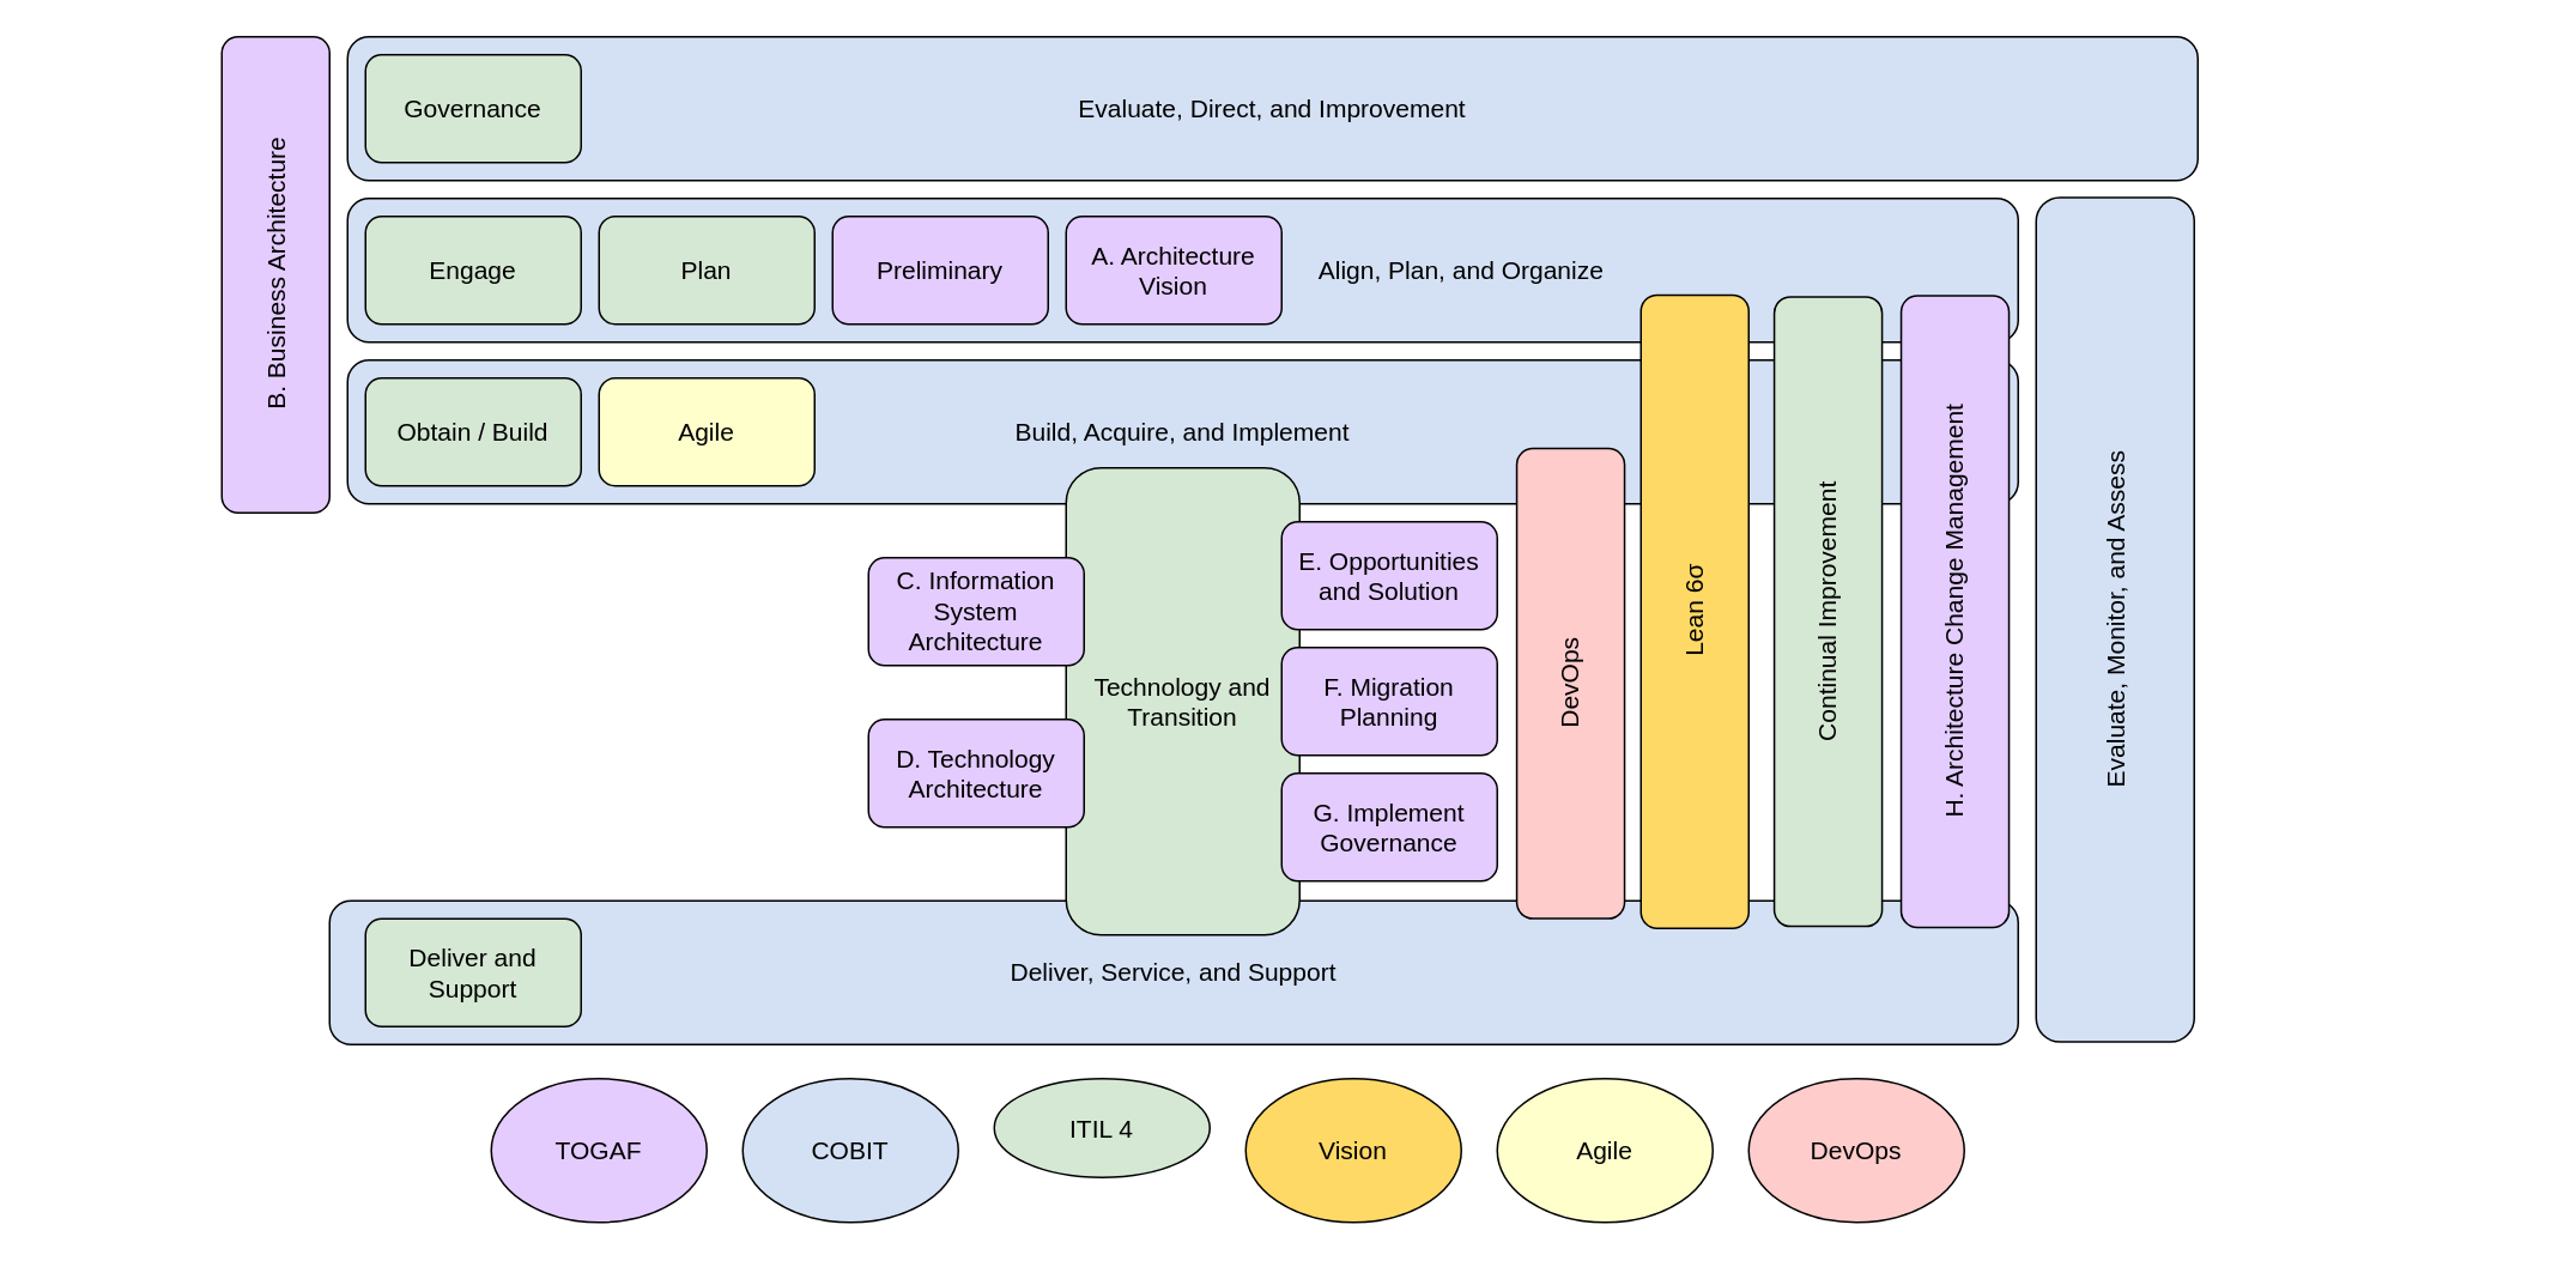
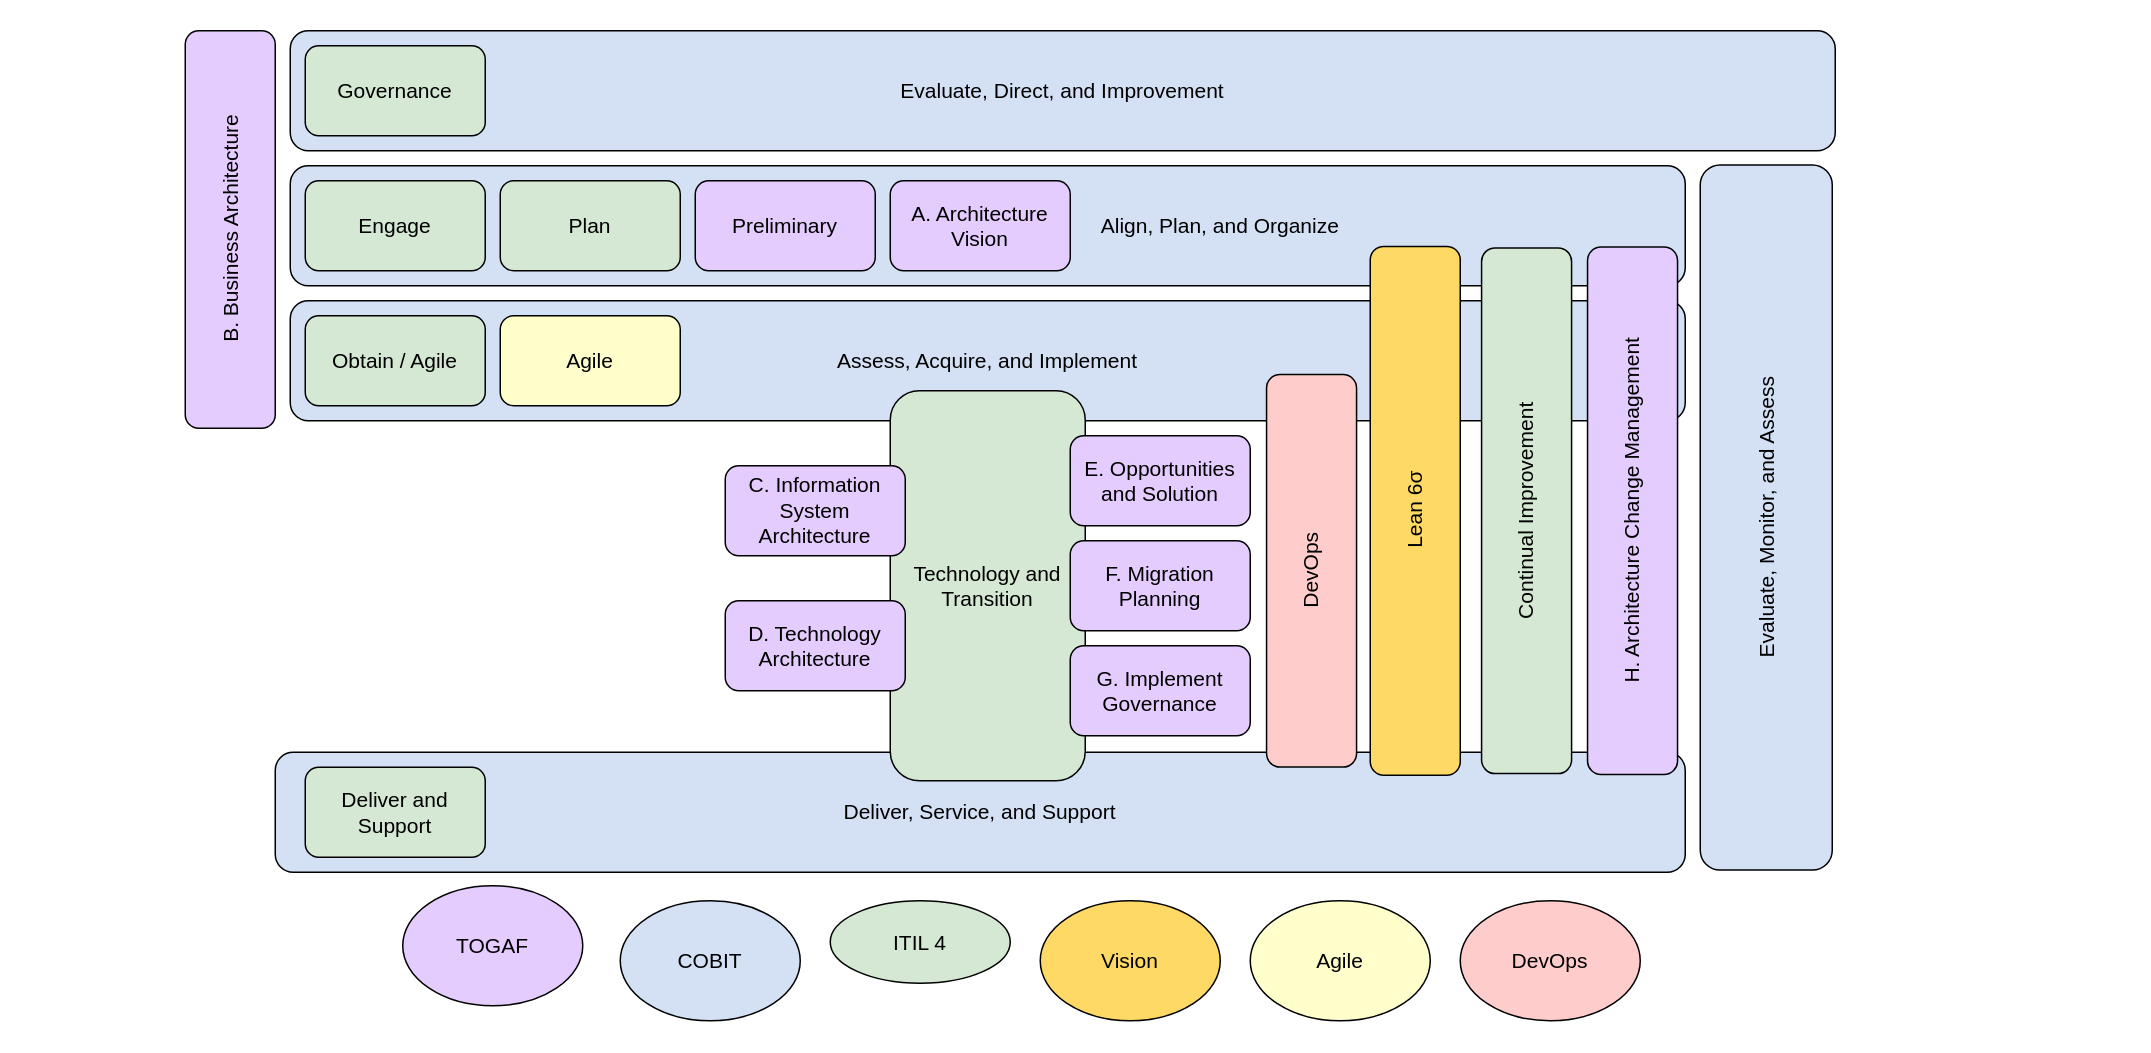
  <mxCell id="0" />
  <mxCell id="1" parent="0" />
  <mxCell id="2" value="&lt;font style=&quot;font-size: 14px&quot;&gt;Evaluate, Direct, and Improvement&lt;/font&gt;" style="rounded=1;whiteSpace=wrap;html=1;fillColor=#D4E1F5;" vertex="1" parent="1"><mxGeometry x="193" y="20" width="1030" height="80" as="geometry" /></mxCell>
  <mxCell id="3" value="&lt;font style=&quot;font-size: 14px&quot;&gt;&amp;nbsp; &amp;nbsp; &amp;nbsp; &amp;nbsp; &amp;nbsp; &amp;nbsp; &amp;nbsp; &amp;nbsp; &amp;nbsp; &amp;nbsp; &amp;nbsp; &amp;nbsp; &amp;nbsp; &amp;nbsp; &amp;nbsp; &amp;nbsp; &amp;nbsp; &amp;nbsp; &amp;nbsp; &amp;nbsp; &amp;nbsp; &amp;nbsp; &amp;nbsp; &amp;nbsp; &amp;nbsp; &amp;nbsp; &amp;nbsp; &amp;nbsp; &amp;nbsp; &amp;nbsp; &amp;nbsp; &amp;nbsp; &amp;nbsp; &amp;nbsp; &amp;nbsp; &amp;nbsp; &amp;nbsp; &amp;nbsp; &amp;nbsp; &amp;nbsp; Align, Plan, and Organize&lt;/font&gt;" style="rounded=1;whiteSpace=wrap;html=1;fillColor=#D4E1F5;" vertex="1" parent="1"><mxGeometry x="193" y="110" width="930" height="80" as="geometry" /></mxCell>
- <mxCell id="4" value="&lt;font style=&quot;font-size: 14px&quot;&gt;Build, Acquire, and Implement&lt;/font&gt;" style="rounded=1;whiteSpace=wrap;html=1;fillColor=#D4E1F5;" vertex="1" parent="1"><mxGeometry x="193" y="200" width="930" height="80" as="geometry" /></mxCell>
+ <mxCell id="4" value="&lt;font style=&quot;font-size: 14px&quot;&gt;Assess, Acquire, and Implement&lt;/font&gt;" style="rounded=1;whiteSpace=wrap;html=1;fillColor=#D4E1F5;" vertex="1" parent="1"><mxGeometry x="193" y="200" width="930" height="80" as="geometry" /></mxCell>
  <mxCell id="5" value="&lt;font style=&quot;font-size: 14px&quot;&gt;Deliver, Service, and Support&lt;/font&gt;" style="rounded=1;whiteSpace=wrap;html=1;fillColor=#D4E1F5;" vertex="1" parent="1"><mxGeometry y="501" width="940" height="80" as="geometry" x="183" /></mxCell>
  <mxCell id="6" value="&lt;font style=&quot;font-size: 14px&quot;&gt;Governance&lt;/font&gt;" style="rounded=1;whiteSpace=wrap;html=1;fillColor=#D5E8D4;" vertex="1" parent="1"><mxGeometry x="203" y="30" width="120" height="60" as="geometry" /></mxCell>
  <mxCell id="7" value="&lt;font style=&quot;font-size: 14px&quot;&gt;Engage&lt;/font&gt;" style="rounded=1;whiteSpace=wrap;html=1;fillColor=#D5E8D4;" vertex="1" parent="1"><mxGeometry x="203" y="120" width="120" height="60" as="geometry" /></mxCell>
  <mxCell id="8" value="&lt;font style=&quot;font-size: 14px&quot;&gt;Plan&lt;/font&gt;" style="rounded=1;whiteSpace=wrap;html=1;fillColor=#D5E8D4;" vertex="1" parent="1"><mxGeometry x="333" y="120" width="120" height="60" as="geometry" /></mxCell>
- <mxCell id="9" value="&lt;font style=&quot;font-size: 14px&quot;&gt;Obtain / Build&lt;/font&gt;" style="rounded=1;whiteSpace=wrap;html=1;fillColor=#D5E8D4;" vertex="1" parent="1"><mxGeometry x="203" y="210" width="120" height="60" as="geometry" /></mxCell>
+ <mxCell id="9" value="&lt;font style=&quot;font-size: 14px&quot;&gt;Obtain / Agile&lt;/font&gt;" style="rounded=1;whiteSpace=wrap;html=1;fillColor=#D5E8D4;" vertex="1" parent="1"><mxGeometry x="203" y="210" width="120" height="60" as="geometry" /></mxCell>
  <mxCell id="10" value="&lt;font style=&quot;font-size: 14px&quot;&gt;Deliver and Support&lt;/font&gt;" style="rounded=1;whiteSpace=wrap;html=1;fillColor=#D5E8D4;" vertex="1" parent="1"><mxGeometry x="203" y="511" width="120" height="60" as="geometry" /></mxCell>
  <mxCell id="11" value="&lt;font style=&quot;font-size: 14px&quot;&gt;Technology and &lt;br&gt;Transition&lt;/font&gt;" style="rounded=1;whiteSpace=wrap;html=1;fillColor=#D5E8D4;" vertex="1" parent="1"><mxGeometry x="593" y="260" width="130" height="260" as="geometry" /></mxCell>
  <mxCell id="12" value="&lt;font style=&quot;font-size: 14px&quot;&gt;Lean 6σ&lt;/font&gt;" style="rounded=1;whiteSpace=wrap;html=1;rotation=-90;fillColor=#FFD966;" vertex="1" parent="1"><mxGeometry x="766.75" y="310" width="352.5" height="60" as="geometry" /></mxCell>
  <mxCell id="13" value="&lt;font style=&quot;font-size: 14px&quot;&gt;Agile&lt;/font&gt;" style="rounded=1;whiteSpace=wrap;html=1;fillColor=#FFFFCC;" vertex="1" parent="1"><mxGeometry x="333" y="210" width="120" height="60" as="geometry" /></mxCell>
  <mxCell id="14" value="&lt;font style=&quot;font-size: 14px&quot;&gt;DevOps&lt;/font&gt;" style="rounded=1;whiteSpace=wrap;html=1;rotation=-90;fillColor=#FFCCCC;" vertex="1" parent="1"><mxGeometry x="743" y="350" width="261.73" height="60" as="geometry" /></mxCell>
  <mxCell id="15" value="&lt;font style=&quot;font-size: 14px&quot;&gt;Continual Improvement&lt;/font&gt;" style="rounded=1;whiteSpace=wrap;html=1;rotation=-90;fillColor=#D5E8D4;" vertex="1" parent="1"><mxGeometry x="842" y="310" width="350.43" height="60" as="geometry" /></mxCell>
  <mxCell id="16" value="&lt;font style=&quot;font-size: 14px&quot;&gt;Evaluate, Monitor, and Assess&lt;/font&gt;" style="rounded=1;whiteSpace=wrap;html=1;fillColor=#D4E1F5;rotation=-90;" vertex="1" parent="1"><mxGeometry x="942" y="300.5" width="470" height="88" as="geometry" /></mxCell>
  <mxCell id="17" value="&lt;font style=&quot;font-size: 14px&quot;&gt;H. Architecture Change Management&lt;/font&gt;" style="rounded=1;whiteSpace=wrap;html=1;rotation=-90;fillColor=#E5CCFF;" vertex="1" parent="1"><mxGeometry x="912" y="310" width="351.72" height="60" as="geometry" /></mxCell>
  <mxCell id="18" value="&lt;font style=&quot;font-size: 14px&quot;&gt;G. Implement Governance&lt;/font&gt;" style="rounded=1;whiteSpace=wrap;html=1;rotation=0;fillColor=#E5CCFF;" vertex="1" parent="1"><mxGeometry x="713" y="430" width="120" height="60" as="geometry" /></mxCell>
  <mxCell id="19" value="&lt;font style=&quot;font-size: 14px&quot;&gt;F. Migration Planning&lt;/font&gt;" style="rounded=1;whiteSpace=wrap;html=1;rotation=0;fillColor=#E5CCFF;" vertex="1" parent="1"><mxGeometry x="713" y="360" width="120" height="60" as="geometry" /></mxCell>
  <mxCell id="20" value="&lt;font style=&quot;font-size: 14px&quot;&gt;E. Opportunities and Solution&lt;/font&gt;" style="rounded=1;whiteSpace=wrap;html=1;rotation=0;fillColor=#E5CCFF;" vertex="1" parent="1"><mxGeometry x="713" y="290" width="120" height="60" as="geometry" /></mxCell>
  <mxCell id="21" value="&lt;font style=&quot;font-size: 14px&quot;&gt;A. Architecture Vision&lt;/font&gt;" style="rounded=1;whiteSpace=wrap;html=1;rotation=0;fillColor=#E5CCFF;" vertex="1" parent="1"><mxGeometry x="593" y="120" width="120" height="60" as="geometry" /></mxCell>
  <mxCell id="22" value="&lt;font style=&quot;font-size: 14px&quot;&gt;B. Business Architecture&lt;/font&gt;" style="rounded=1;whiteSpace=wrap;html=1;rotation=-90;fillColor=#E5CCFF;" vertex="1" parent="1"><mxGeometry x="20.5" y="122.5" width="265" height="60" as="geometry" /></mxCell>
  <mxCell id="23" value="&lt;font style=&quot;font-size: 14px&quot;&gt;C. Information System Architecture&lt;/font&gt;" style="rounded=1;whiteSpace=wrap;html=1;rotation=0;fillColor=#E5CCFF;" vertex="1" parent="1"><mxGeometry x="483" y="310" width="120" height="60" as="geometry" /></mxCell>
  <mxCell id="24" value="&lt;font style=&quot;font-size: 14px&quot;&gt;D. Technology Architecture&lt;/font&gt;" style="rounded=1;whiteSpace=wrap;html=1;rotation=0;fillColor=#E5CCFF;" vertex="1" parent="1"><mxGeometry x="483" y="400" width="120" height="60" as="geometry" /></mxCell>
  <mxCell id="25" value="&lt;font style=&quot;font-size: 14px&quot;&gt;Preliminary&lt;/font&gt;" style="rounded=1;whiteSpace=wrap;html=1;rotation=0;fillColor=#E5CCFF;" vertex="1" parent="1"><mxGeometry x="463" y="120" width="120" height="60" as="geometry" /></mxCell>
- <mxCell id="26" value="&lt;font style=&quot;font-size: 14px&quot;&gt;TOGAF&lt;/font&gt;" style="ellipse;whiteSpace=wrap;html=1;fillColor=#E5CCFF;" vertex="1" parent="1"><mxGeometry x="273" y="600" width="120" height="80" as="geometry" /></mxCell>
+ <mxCell id="26" value="&lt;font style=&quot;font-size: 14px&quot;&gt;TOGAF&lt;/font&gt;" style="ellipse;whiteSpace=wrap;html=1;fillColor=#E5CCFF;" vertex="1" parent="1"><mxGeometry x="268" y="590" width="120" height="80" as="geometry" /></mxCell>
  <mxCell id="27" value="&lt;font style=&quot;font-size: 14px&quot;&gt;COBIT&lt;/font&gt;" style="ellipse;whiteSpace=wrap;html=1;fillColor=#D4E1F5;" vertex="1" parent="1"><mxGeometry x="413" y="600" width="120" height="80" as="geometry" /></mxCell>
  <mxCell id="28" value="&lt;font style=&quot;font-size: 14px&quot;&gt;ITIL 4&lt;/font&gt;" style="ellipse;whiteSpace=wrap;html=1;fillColor=#D5E8D4;" vertex="1" parent="1"><mxGeometry x="553" y="600" width="120" height="55" as="geometry" /></mxCell>
  <mxCell id="29" value="&lt;font style=&quot;font-size: 14px&quot;&gt;Vision&lt;/font&gt;" style="ellipse;whiteSpace=wrap;html=1;fillColor=#FFD966;" vertex="1" parent="1"><mxGeometry x="693" y="600" width="120" height="80" as="geometry" /></mxCell>
  <mxCell id="30" value="&lt;font style=&quot;font-size: 14px&quot;&gt;Agile&lt;/font&gt;" style="ellipse;whiteSpace=wrap;html=1;fillColor=#FFFFCC;" vertex="1" parent="1"><mxGeometry x="833" y="600" width="120" height="80" as="geometry" /></mxCell>
  <mxCell id="31" value="&lt;font style=&quot;font-size: 14px&quot;&gt;DevOps&lt;/font&gt;" style="ellipse;whiteSpace=wrap;html=1;fillColor=#FFCCCC;" vertex="1" parent="1"><mxGeometry x="973" y="600" width="120" height="80" as="geometry" /></mxCell>
